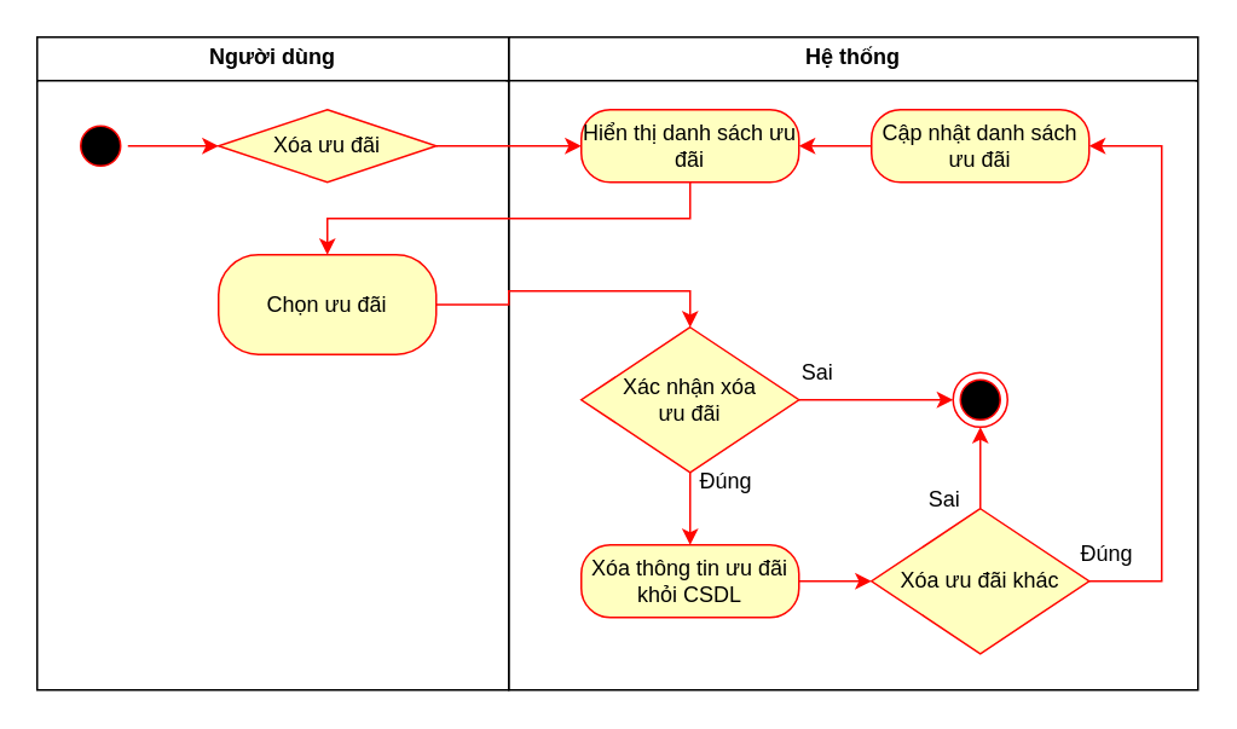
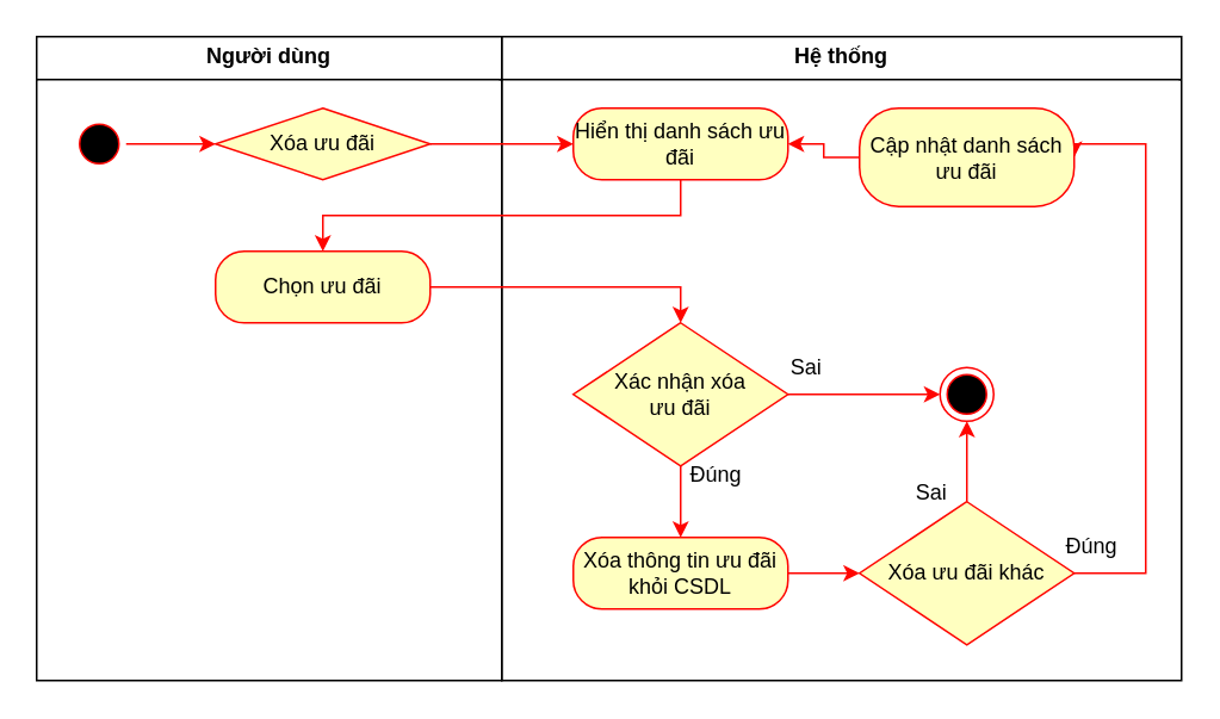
  <mxCell id="0" />
  <mxCell id="1" parent="0" />
  <mxCell id="2" value="&lt;p style=&quot;margin:0px;margin-top:4px;text-align:center;&quot;&gt;&lt;b&gt;Hệ thống&lt;/b&gt;&lt;/p&gt;&lt;hr size=&quot;1&quot; style=&quot;border-style:solid;&quot;&gt;&lt;div style=&quot;height:2px;&quot;&gt;&lt;/div&gt;" style="verticalAlign=top;align=left;overflow=fill;html=1;whiteSpace=wrap;" vertex="1" parent="1"><mxGeometry x="280" width="380" height="360" as="geometry" y="20" /></mxCell>
  <mxCell id="3" value="&lt;p style=&quot;margin:0px;margin-top:4px;text-align:center;&quot;&gt;&lt;b&gt;Người dùng&lt;/b&gt;&lt;/p&gt;&lt;hr size=&quot;1&quot; style=&quot;border-style:solid;&quot;&gt;&lt;div style=&quot;height:2px;&quot;&gt;&lt;/div&gt;" style="verticalAlign=top;align=left;overflow=fill;html=1;whiteSpace=wrap;" vertex="1" parent="1"><mxGeometry width="260" height="360" as="geometry" x="20" y="20" /></mxCell>
  <mxCell id="4" value="" style="ellipse;html=1;shape=startState;fillColor=#000000;strokeColor=#FF0500;" vertex="1" parent="1"><mxGeometry x="40" y="65" width="30" height="30" as="geometry" /></mxCell>
  <mxCell id="5" value="" style="edgeStyle=orthogonalEdgeStyle;rounded=0;orthogonalLoop=1;jettySize=auto;html=1;strokeColor=#FF0500;" edge="1" parent="1" source="4" target="7"><mxGeometry relative="1" as="geometry" /></mxCell>
  <mxCell id="6" value="" style="edgeStyle=orthogonalEdgeStyle;rounded=0;orthogonalLoop=1;jettySize=auto;html=1;strokeColor=#FF0500;" edge="1" parent="1" source="7"><mxGeometry relative="1" as="geometry"><mxPoint x="320" y="80" as="targetPoint" /></mxGeometry></mxCell>
  <mxCell id="7" value="Xóa ưu đãi" style="rhombus;whiteSpace=wrap;html=1;arcSize=40;fontColor=#000000;fillColor=#ffffc0;strokeColor=#FF0500;" vertex="1" parent="1"><mxGeometry x="120" y="60" width="120" height="40" as="geometry" /></mxCell>
  <mxCell id="8" style="edgeStyle=orthogonalEdgeStyle;rounded=0;orthogonalLoop=1;jettySize=auto;html=1;entryX=0.5;entryY=0;entryDx=0;entryDy=0;strokeColor=#FF0500;" edge="1" parent="1" target="10"><mxGeometry relative="1" as="geometry"><Array as="points"><mxPoint x="380" y="120" /><mxPoint x="180" y="120" /></Array><mxPoint x="380" y="100" as="sourcePoint" /></mxGeometry></mxCell>
  <mxCell id="9" style="edgeStyle=orthogonalEdgeStyle;rounded=0;orthogonalLoop=1;jettySize=auto;html=1;entryX=0.5;entryY=0;entryDx=0;entryDy=0;strokeColor=#FF0500;" edge="1" parent="1" source="10" target="14"><mxGeometry relative="1" as="geometry" /></mxCell>
- <mxCell id="10" value="Chọn ưu đãi" style="rounded=1;whiteSpace=wrap;html=1;arcSize=40;fontColor=#000000;fillColor=#ffffc0;strokeColor=#FF0500;" vertex="1" parent="1"><mxGeometry x="120" y="140" width="120" height="55" as="geometry" /></mxCell>
+ <mxCell id="10" value="Chọn ưu đãi" style="rounded=1;whiteSpace=wrap;html=1;arcSize=40;fontColor=#000000;fillColor=#ffffc0;strokeColor=#FF0500;" vertex="1" parent="1"><mxGeometry x="120" y="140" width="120" height="40" as="geometry" /></mxCell>
  <mxCell id="11" value="Hiển thị danh sách ưu đãi" style="rounded=1;whiteSpace=wrap;html=1;arcSize=40;fontColor=#000000;fillColor=#ffffc0;strokeColor=#ff0000;" vertex="1" parent="1"><mxGeometry x="320" y="60" width="120" height="40" as="geometry" /></mxCell>
  <mxCell id="12" value="" style="edgeStyle=orthogonalEdgeStyle;rounded=0;orthogonalLoop=1;jettySize=auto;html=1;strokeColor=#FF0500;" edge="1" parent="1" source="14" target="16"><mxGeometry relative="1" as="geometry" /></mxCell>
  <mxCell id="13" value="" style="edgeStyle=orthogonalEdgeStyle;rounded=0;orthogonalLoop=1;jettySize=auto;html=1;strokeColor=#FF0500;" edge="1" parent="1" source="14" target="20"><mxGeometry relative="1" as="geometry" /></mxCell>
  <mxCell id="14" value="Xác nhận xóa&lt;br&gt;&lt;div&gt;ưu đãi&lt;/div&gt;" style="rhombus;whiteSpace=wrap;html=1;fontColor=#000000;fillColor=#ffffc0;strokeColor=#FF0500;" vertex="1" parent="1"><mxGeometry x="320" y="180" width="120" height="80" as="geometry" /></mxCell>
  <mxCell id="15" value="" style="edgeStyle=orthogonalEdgeStyle;rounded=0;orthogonalLoop=1;jettySize=auto;html=1;strokeColor=#FF0500;" edge="1" parent="1" source="16" target="19"><mxGeometry relative="1" as="geometry" /></mxCell>
  <mxCell id="16" value="Xóa thông tin ưu đãi khỏi CSDL" style="rounded=1;whiteSpace=wrap;html=1;arcSize=40;fontColor=#000000;fillColor=#ffffc0;strokeColor=#FF0500;" vertex="1" parent="1"><mxGeometry x="320" y="300" width="120" height="40" as="geometry" /></mxCell>
  <mxCell id="17" value="" style="edgeStyle=orthogonalEdgeStyle;rounded=0;orthogonalLoop=1;jettySize=auto;html=1;strokeColor=#FF0500;" edge="1" parent="1" source="19" target="20"><mxGeometry relative="1" as="geometry" /></mxCell>
  <mxCell id="18" style="edgeStyle=orthogonalEdgeStyle;rounded=0;orthogonalLoop=1;jettySize=auto;html=1;entryX=1;entryY=0.5;entryDx=0;entryDy=0;strokeColor=#FF0500;" edge="1" parent="1" source="19" target="26"><mxGeometry relative="1" as="geometry"><Array as="points"><mxPoint x="640" y="320" /><mxPoint x="640" y="80" /></Array></mxGeometry></mxCell>
  <mxCell id="19" value="Xóa ưu đãi khác" style="rhombus;whiteSpace=wrap;html=1;fontColor=#000000;fillColor=#ffffc0;strokeColor=#FF0500;" vertex="1" parent="1"><mxGeometry x="480" y="280" width="120" height="80" as="geometry" /></mxCell>
  <mxCell id="20" value="" style="ellipse;html=1;shape=endState;fillColor=#000000;strokeColor=#ff0000;" vertex="1" parent="1"><mxGeometry x="525" y="205" width="30" height="30" as="geometry" /></mxCell>
  <mxCell id="21" value="Đúng" style="text;html=1;align=center;verticalAlign=middle;whiteSpace=wrap;rounded=0;fontFamily=Helvetica;fontSize=12;fontColor=#000000;" vertex="1" parent="1"><mxGeometry x="370" y="250" width="60" height="30" as="geometry" /></mxCell>
  <mxCell id="22" value="Đúng" style="text;html=1;align=center;verticalAlign=middle;whiteSpace=wrap;rounded=0;fontFamily=Helvetica;fontSize=12;fontColor=#000000;" vertex="1" parent="1"><mxGeometry x="580" y="290" width="60" height="30" as="geometry" /></mxCell>
  <mxCell id="23" value="Sai" style="text;html=1;align=center;verticalAlign=middle;resizable=0;points=[];autosize=1;strokeColor=none;fillColor=none;" vertex="1" parent="1"><mxGeometry x="430" y="190" width="40" height="30" as="geometry" /></mxCell>
  <mxCell id="24" value="Sai" style="text;html=1;align=center;verticalAlign=middle;resizable=0;points=[];autosize=1;strokeColor=none;fillColor=none;" vertex="1" parent="1"><mxGeometry x="500" y="260" width="40" height="30" as="geometry" /></mxCell>
  <mxCell id="25" value="" style="edgeStyle=orthogonalEdgeStyle;rounded=0;orthogonalLoop=1;jettySize=auto;html=1;strokeColor=#FF0500;" edge="1" parent="1" source="26" target="11"><mxGeometry relative="1" as="geometry" /></mxCell>
- <mxCell id="26" value="Cập nhật danh sách&lt;br&gt;ưu đãi" style="rounded=1;whiteSpace=wrap;html=1;arcSize=40;fontColor=#000000;fillColor=#ffffc0;strokeColor=#ff0000;" vertex="1" parent="1"><mxGeometry x="480" y="60" width="120" height="40" as="geometry" /></mxCell>
+ <mxCell id="26" value="Cập nhật danh sách&lt;br&gt;ưu đãi" style="rounded=1;whiteSpace=wrap;html=1;arcSize=40;fontColor=#000000;fillColor=#ffffc0;strokeColor=#ff0000;" vertex="1" parent="1"><mxGeometry x="480" y="60" width="120" height="55" as="geometry" /></mxCell>
